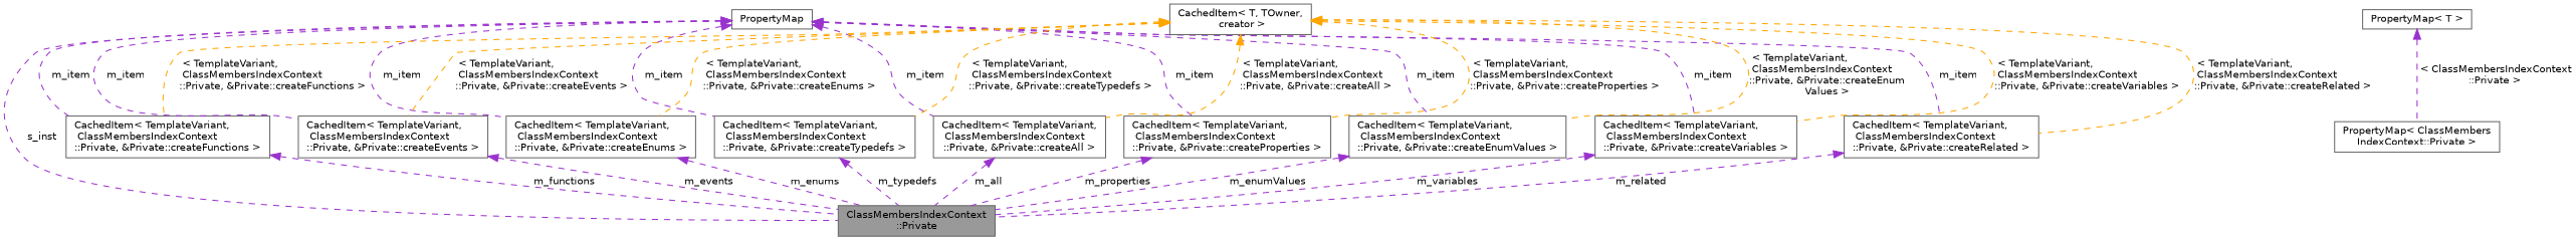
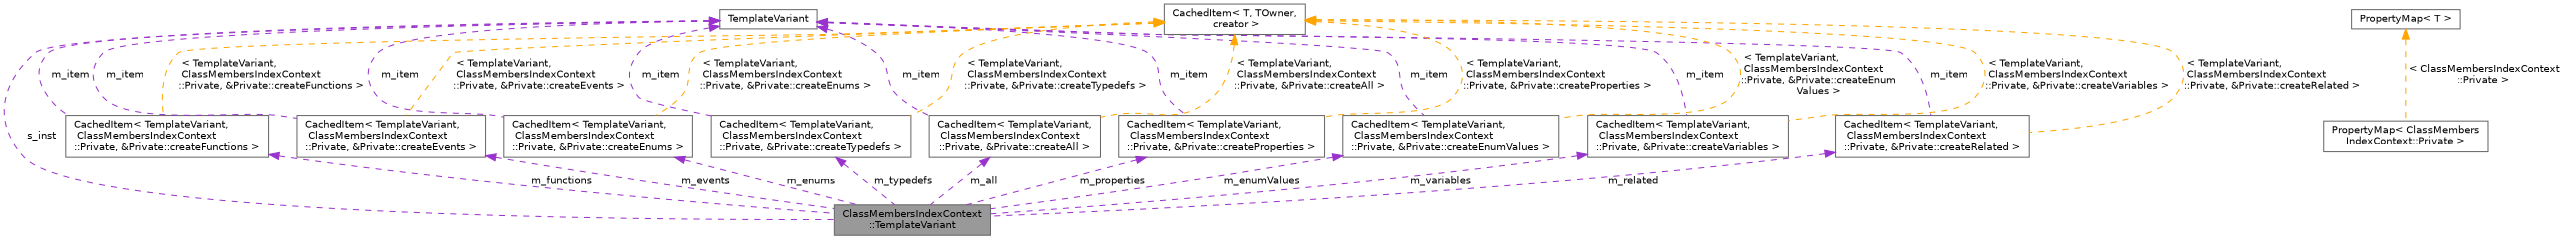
  digraph {
    rankdir=TB
    node [color=gray40 fillcolor=white fontname=Helvetica fontsize=10 shape=box style=filled]
    edge [color=darkorchid3 dir=back fontname=Helvetica fontsize=10 labelfontname=Helvetica labelfontsize=10 style=dashed]
-   n1 [fillcolor=grey60 fontcolor=black height=0.2 label="ClassMembersIndexContext\l::Private" width=0.4]
+   n1 [fillcolor=grey60 fontcolor=black height=0.2 label="ClassMembersIndexContext\l::TemplateVariant" width=0.4]
    n2 [height=0.2 label="CachedItem\< TemplateVariant,\l ClassMembersIndexContext\l::Private, &Private::createAll \>" width=0.4]
-   n3 [height=0.2 label=PropertyMap width=0.4]
+   n3 [height=0.2 label=TemplateVariant width=0.4]
    n4 [height=0.2 label="CachedItem\< TemplateVariant,\l ClassMembersIndexContext\l::Private, &Private::createFunctions \>" width=0.4]
    n5 [height=0.2 label="CachedItem\< TemplateVariant,\l ClassMembersIndexContext\l::Private, &Private::createVariables \>" width=0.4]
    n6 [height=0.2 label="CachedItem\< TemplateVariant,\l ClassMembersIndexContext\l::Private, &Private::createTypedefs \>" width=0.4]
    n7 [height=0.2 label="CachedItem\< TemplateVariant,\l ClassMembersIndexContext\l::Private, &Private::createEnums \>" width=0.4]
    n8 [height=0.2 label="CachedItem\< TemplateVariant,\l ClassMembersIndexContext\l::Private, &Private::createEnumValues \>" width=0.4]
    n9 [height=0.2 label="CachedItem\< TemplateVariant,\l ClassMembersIndexContext\l::Private, &Private::createProperties \>" width=0.4]
    n10 [height=0.2 label="CachedItem\< TemplateVariant,\l ClassMembersIndexContext\l::Private, &Private::createEvents \>" width=0.4]
    n11 [height=0.2 label="CachedItem\< TemplateVariant,\l ClassMembersIndexContext\l::Private, &Private::createRelated \>" width=0.4]
    n12 [height=0.2 label="CachedItem\< T, TOwner,\l creator \>" width=0.4]
    n13 [height=0.2 label="PropertyMap\< ClassMembers\lIndexContext::Private \>" width=0.4]
    n14 [height=0.2 label="PropertyMap\< T \>" width=0.4]
    n2 -> n1 [label=" m_all"]
    n3 -> n1 [label=" s_inst"]
    n3 -> n2 [label=" m_item"]
    n3 -> n4 [label=" m_item"]
    n3 -> n5 [label=" m_item"]
    n3 -> n6 [label=" m_item"]
    n3 -> n7 [label=" m_item"]
    n3 -> n8 [label=" m_item"]
    n3 -> n9 [label=" m_item"]
    n3 -> n10 [label=" m_item"]
    n3 -> n11 [label=" m_item"]
    n4 -> n1 [label=" m_functions"]
    n5 -> n1 [label=" m_variables"]
    n6 -> n1 [label=" m_typedefs"]
    n7 -> n1 [label=" m_enums"]
    n8 -> n1 [label=" m_enumValues"]
    n9 -> n1 [label=" m_properties"]
    n10 -> n1 [label=" m_events"]
    n11 -> n1 [label=" m_related"]
    n12 -> n2 [color=orange label=" \< TemplateVariant,\l ClassMembersIndexContext\l::Private, &Private::createAll \>"]
    n12 -> n4 [color=orange label=" \< TemplateVariant,\l ClassMembersIndexContext\l::Private, &Private::createFunctions \>"]
    n12 -> n5 [color=orange label=" \< TemplateVariant,\l ClassMembersIndexContext\l::Private, &Private::createVariables \>"]
    n12 -> n6 [color=orange label=" \< TemplateVariant,\l ClassMembersIndexContext\l::Private, &Private::createTypedefs \>"]
    n12 -> n7 [color=orange label=" \< TemplateVariant,\l ClassMembersIndexContext\l::Private, &Private::createEnums \>"]
    n12 -> n8 [color=orange label=" \< TemplateVariant,\l ClassMembersIndexContext\l::Private, &Private::createEnum\lValues \>"]
    n12 -> n9 [color=orange label=" \< TemplateVariant,\l ClassMembersIndexContext\l::Private, &Private::createProperties \>"]
    n12 -> n10 [color=orange label=" \< TemplateVariant,\l ClassMembersIndexContext\l::Private, &Private::createEvents \>"]
    n12 -> n11 [color=orange label=" \< TemplateVariant,\l ClassMembersIndexContext\l::Private, &Private::createRelated \>"]
-   n14 -> n13 [label=" \< ClassMembersIndexContext\l::Private \>"]
+   n14 -> n13 [color=orange label=" \< ClassMembersIndexContext\l::Private \>"]
  }
